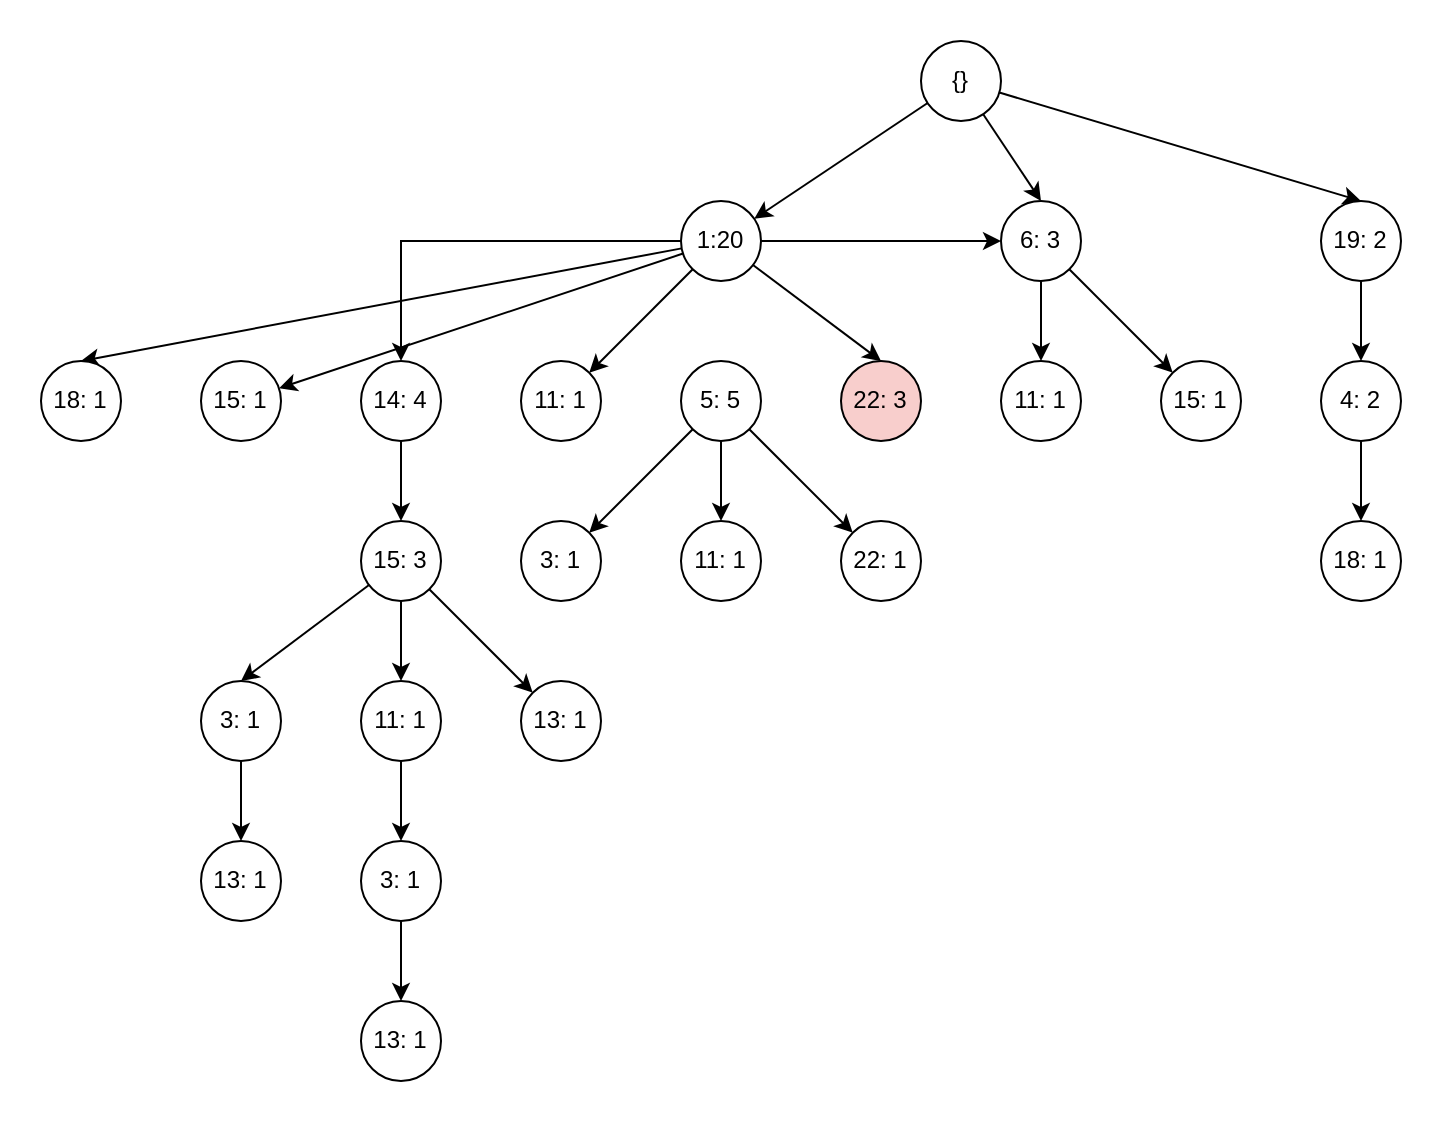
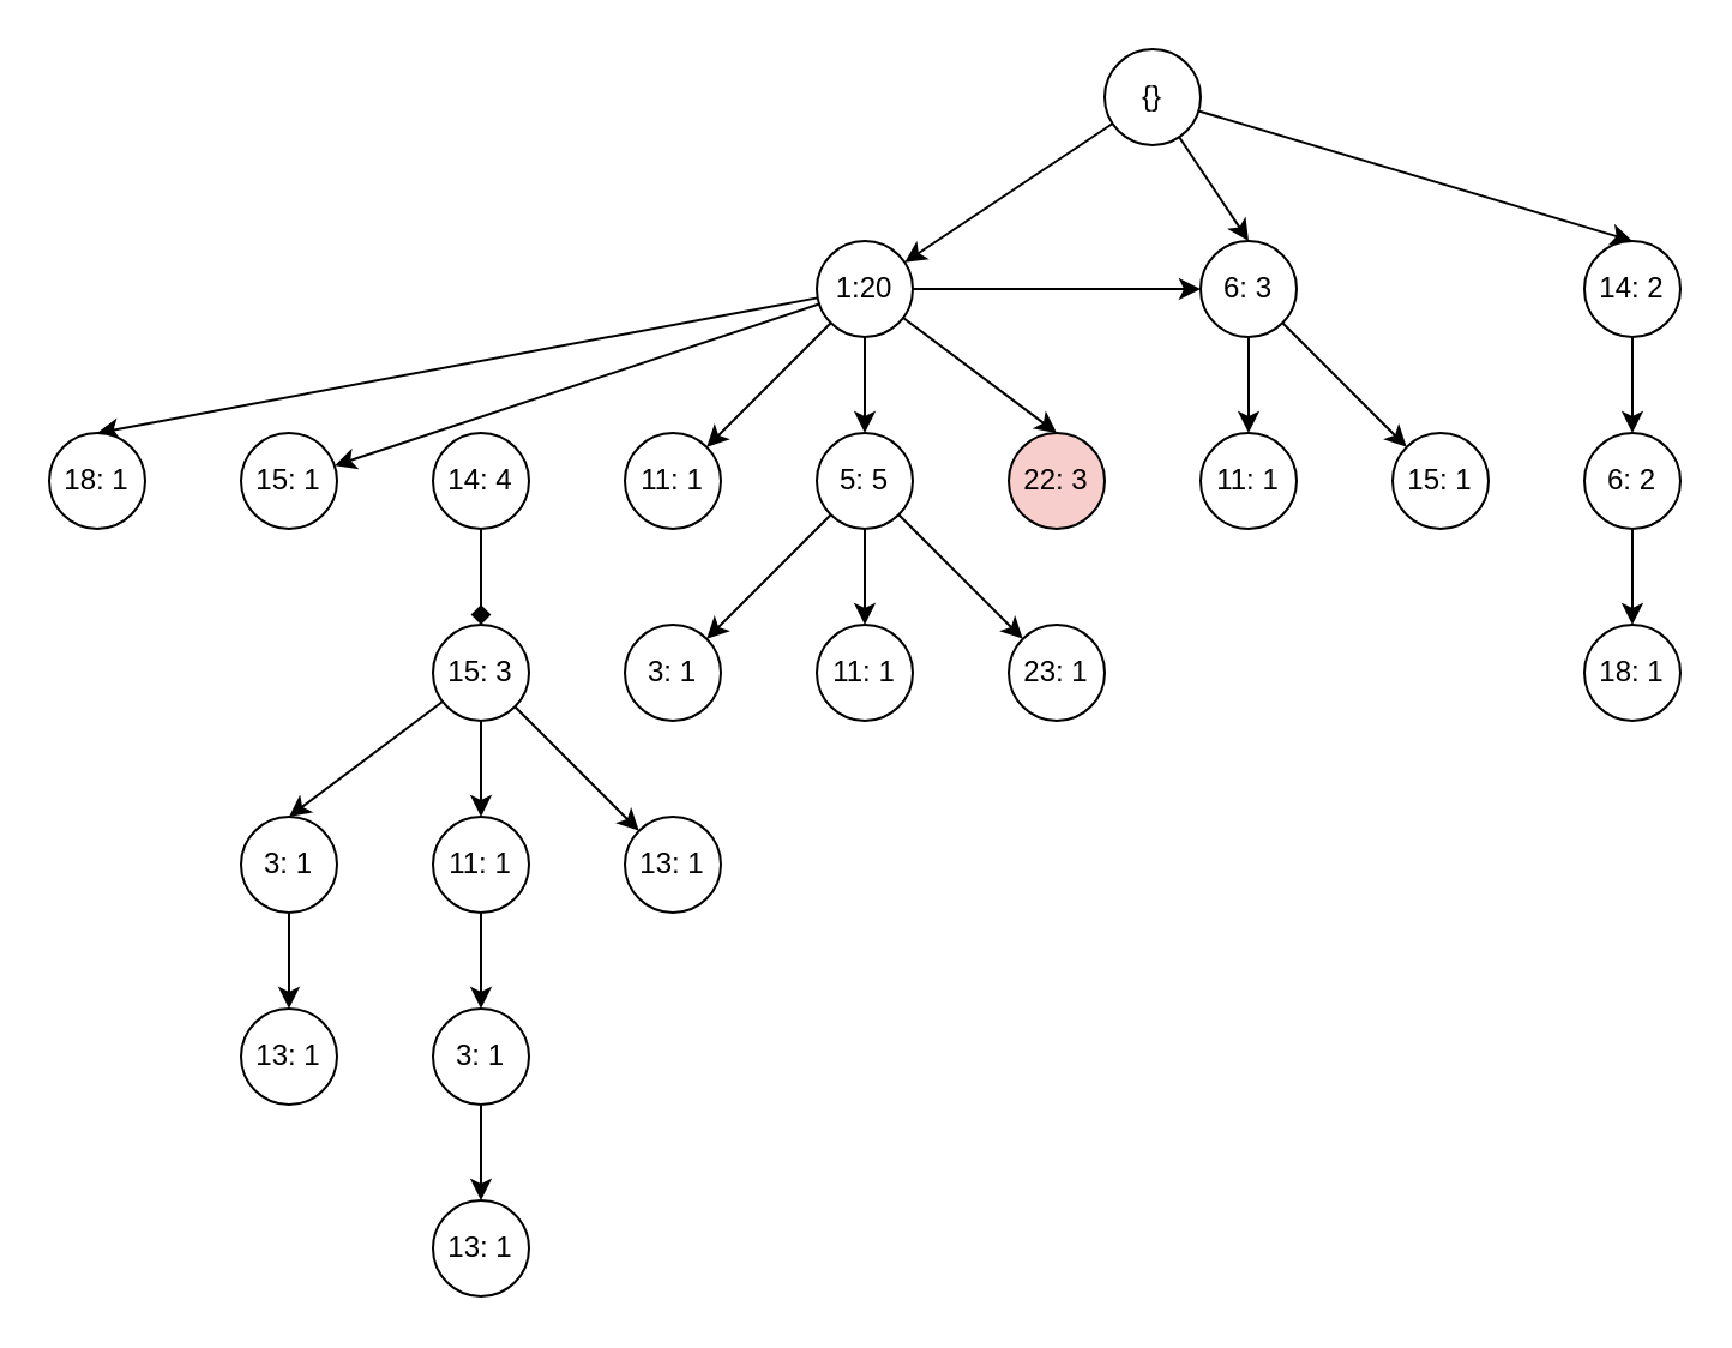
  <mxCell id="0" />
  <mxCell id="1" parent="0" />
  <mxCell id="2" style="rounded=0;orthogonalLoop=1;jettySize=auto;html=1;" edge="1" parent="1" source="5" target="12"><mxGeometry relative="1" as="geometry" /></mxCell>
  <mxCell id="3" style="rounded=0;orthogonalLoop=1;jettySize=auto;html=1;entryX=0.5;entryY=0;entryDx=0;entryDy=0;" edge="1" parent="1" source="5" target="39"><mxGeometry relative="1" as="geometry" /></mxCell>
  <mxCell id="4" style="rounded=0;orthogonalLoop=1;jettySize=auto;html=1;entryX=0.5;entryY=0;entryDx=0;entryDy=0;" edge="1" parent="1" source="5" target="41"><mxGeometry relative="1" as="geometry" /></mxCell>
  <mxCell id="5" value="{}" style="ellipse;whiteSpace=wrap;html=1;aspect=fixed;" vertex="1" parent="1"><mxGeometry x="460" y="20" width="40" height="40" as="geometry" /></mxCell>
- <mxCell id="6" style="edgeStyle=orthogonalEdgeStyle;rounded=0;orthogonalLoop=1;jettySize=auto;html=1;" edge="1" parent="1" source="12" target="20"><mxGeometry relative="1" as="geometry" /></mxCell>
+ <mxCell id="6" style="edgeStyle=orthogonalEdgeStyle;rounded=0;orthogonalLoop=1;jettySize=auto;html=1;" edge="1" parent="1" source="12" target="16"><mxGeometry relative="1" as="geometry" /></mxCell>
  <mxCell id="7" style="rounded=0;orthogonalLoop=1;jettySize=auto;html=1;entryX=1;entryY=0;entryDx=0;entryDy=0;" edge="1" parent="1" source="12" target="18"><mxGeometry relative="1" as="geometry" /></mxCell>
  <mxCell id="8" style="rounded=0;orthogonalLoop=1;jettySize=auto;html=1;" edge="1" parent="1" source="12" target="39"><mxGeometry relative="1" as="geometry" /></mxCell>
  <mxCell id="9" style="rounded=0;orthogonalLoop=1;jettySize=auto;html=1;entryX=0.5;entryY=0;entryDx=0;entryDy=0;" edge="1" parent="1" source="12" target="35"><mxGeometry relative="1" as="geometry" /></mxCell>
  <mxCell id="10" style="rounded=0;orthogonalLoop=1;jettySize=auto;html=1;" edge="1" parent="1" source="12" target="46"><mxGeometry relative="1" as="geometry" /></mxCell>
  <mxCell id="11" style="rounded=0;orthogonalLoop=1;jettySize=auto;html=1;entryX=0.5;entryY=0;entryDx=0;entryDy=0;" edge="1" parent="1" source="12" target="47"><mxGeometry relative="1" as="geometry" /></mxCell>
  <mxCell id="12" value="1:20" style="ellipse;whiteSpace=wrap;html=1;aspect=fixed;" vertex="1" parent="1"><mxGeometry x="340" y="100" width="40" height="40" as="geometry" /></mxCell>
  <mxCell id="13" style="rounded=0;orthogonalLoop=1;jettySize=auto;html=1;" edge="1" parent="1" source="16" target="17"><mxGeometry relative="1" as="geometry" /></mxCell>
  <mxCell id="14" style="rounded=0;orthogonalLoop=1;jettySize=auto;html=1;entryX=0.5;entryY=0;entryDx=0;entryDy=0;" edge="1" parent="1" source="16" target="30"><mxGeometry relative="1" as="geometry"><mxPoint x="400" y="270" as="targetPoint" /></mxGeometry></mxCell>
  <mxCell id="15" style="rounded=0;orthogonalLoop=1;jettySize=auto;html=1;entryX=0;entryY=0;entryDx=0;entryDy=0;" edge="1" parent="1" source="16" target="45"><mxGeometry relative="1" as="geometry" /></mxCell>
  <mxCell id="16" value="5: 5" style="ellipse;whiteSpace=wrap;html=1;aspect=fixed;" vertex="1" parent="1"><mxGeometry x="340" y="180" width="40" height="40" as="geometry" /></mxCell>
  <mxCell id="17" value="3: 1" style="ellipse;whiteSpace=wrap;html=1;aspect=fixed;direction=south;" vertex="1" parent="1"><mxGeometry x="260" y="260" width="40" height="40" as="geometry" /></mxCell>
  <mxCell id="18" value="11: 1" style="ellipse;whiteSpace=wrap;html=1;aspect=fixed;" vertex="1" parent="1"><mxGeometry x="260" y="180" width="40" height="40" as="geometry" /></mxCell>
- <mxCell id="19" style="edgeStyle=orthogonalEdgeStyle;rounded=0;orthogonalLoop=1;jettySize=auto;html=1;entryX=0.5;entryY=0;entryDx=0;entryDy=0;" edge="1" parent="1" source="20" target="24"><mxGeometry relative="1" as="geometry" /></mxCell>
+ <mxCell id="19" style="edgeStyle=orthogonalEdgeStyle;rounded=0;orthogonalLoop=1;jettySize=auto;html=1;entryX=0.5;entryY=0;entryDx=0;entryDy=0;endArrow=diamond;" edge="1" parent="1" source="20" target="24"><mxGeometry relative="1" as="geometry" /></mxCell>
  <mxCell id="20" value="14: 4" style="ellipse;whiteSpace=wrap;html=1;aspect=fixed;" vertex="1" parent="1"><mxGeometry x="180" y="180" width="40" height="40" as="geometry" /></mxCell>
  <mxCell id="21" style="edgeStyle=orthogonalEdgeStyle;rounded=0;orthogonalLoop=1;jettySize=auto;html=1;entryX=0.5;entryY=0;entryDx=0;entryDy=0;" edge="1" parent="1" source="24" target="26"><mxGeometry relative="1" as="geometry" /></mxCell>
  <mxCell id="22" style="rounded=0;orthogonalLoop=1;jettySize=auto;html=1;entryX=0;entryY=0;entryDx=0;entryDy=0;" edge="1" parent="1" source="24" target="31"><mxGeometry relative="1" as="geometry" /></mxCell>
  <mxCell id="23" style="rounded=0;orthogonalLoop=1;jettySize=auto;html=1;entryX=0.5;entryY=0;entryDx=0;entryDy=0;" edge="1" parent="1" source="24" target="34"><mxGeometry relative="1" as="geometry" /></mxCell>
  <mxCell id="24" value="15: 3" style="ellipse;whiteSpace=wrap;html=1;aspect=fixed;" vertex="1" parent="1"><mxGeometry x="180" y="260" width="40" height="40" as="geometry" /></mxCell>
  <mxCell id="25" style="edgeStyle=orthogonalEdgeStyle;rounded=0;orthogonalLoop=1;jettySize=auto;html=1;entryX=0.5;entryY=0;entryDx=0;entryDy=0;" edge="1" parent="1" source="26" target="28"><mxGeometry relative="1" as="geometry" /></mxCell>
  <mxCell id="26" value="11: 1" style="ellipse;whiteSpace=wrap;html=1;aspect=fixed;" vertex="1" parent="1"><mxGeometry x="180" y="340" width="40" height="40" as="geometry" /></mxCell>
  <mxCell id="27" style="edgeStyle=orthogonalEdgeStyle;rounded=0;orthogonalLoop=1;jettySize=auto;html=1;entryX=0.5;entryY=0;entryDx=0;entryDy=0;" edge="1" parent="1" source="28" target="29"><mxGeometry relative="1" as="geometry" /></mxCell>
  <mxCell id="28" value="3: 1" style="ellipse;whiteSpace=wrap;html=1;aspect=fixed;" vertex="1" parent="1"><mxGeometry x="180" y="420" width="40" height="40" as="geometry" /></mxCell>
  <mxCell id="29" value="13: 1" style="ellipse;whiteSpace=wrap;html=1;aspect=fixed;" vertex="1" parent="1"><mxGeometry x="180" y="500" width="40" height="40" as="geometry" /></mxCell>
  <mxCell id="30" value="11: 1" style="ellipse;whiteSpace=wrap;html=1;aspect=fixed;" vertex="1" parent="1"><mxGeometry x="340" y="260" width="40" height="40" as="geometry" /></mxCell>
  <mxCell id="31" value="13: 1" style="ellipse;whiteSpace=wrap;html=1;aspect=fixed;" vertex="1" parent="1"><mxGeometry x="260" y="340" width="40" height="40" as="geometry" /></mxCell>
  <mxCell id="32" value="13: 1" style="ellipse;whiteSpace=wrap;html=1;aspect=fixed;" vertex="1" parent="1"><mxGeometry x="100" y="420" width="40" height="40" as="geometry" /></mxCell>
  <mxCell id="33" style="edgeStyle=orthogonalEdgeStyle;rounded=0;orthogonalLoop=1;jettySize=auto;html=1;entryX=0.5;entryY=0;entryDx=0;entryDy=0;" edge="1" parent="1" source="34" target="32"><mxGeometry relative="1" as="geometry" /></mxCell>
  <mxCell id="34" value="3: 1" style="ellipse;whiteSpace=wrap;html=1;aspect=fixed;" vertex="1" parent="1"><mxGeometry x="100" y="340" width="40" height="40" as="geometry" /></mxCell>
  <mxCell id="35" value="22: 3" style="ellipse;whiteSpace=wrap;html=1;aspect=fixed;fillColor=#f8cecc;" vertex="1" parent="1"><mxGeometry x="420" y="180" width="40" height="40" as="geometry" /></mxCell>
  <mxCell id="36" value="11: 1" style="ellipse;whiteSpace=wrap;html=1;aspect=fixed;" vertex="1" parent="1"><mxGeometry x="500" y="180" width="40" height="40" as="geometry" /></mxCell>
  <mxCell id="37" style="edgeStyle=orthogonalEdgeStyle;rounded=0;orthogonalLoop=1;jettySize=auto;html=1;" edge="1" parent="1" source="39" target="36"><mxGeometry relative="1" as="geometry" /></mxCell>
  <mxCell id="38" style="rounded=0;orthogonalLoop=1;jettySize=auto;html=1;" edge="1" parent="1" source="39" target="48"><mxGeometry relative="1" as="geometry" /></mxCell>
  <mxCell id="39" value="6: 3" style="ellipse;whiteSpace=wrap;html=1;aspect=fixed;" vertex="1" parent="1"><mxGeometry x="500" y="100" width="40" height="40" as="geometry" /></mxCell>
  <mxCell id="40" style="edgeStyle=orthogonalEdgeStyle;rounded=0;orthogonalLoop=1;jettySize=auto;html=1;" edge="1" parent="1" source="41" target="43"><mxGeometry relative="1" as="geometry" /></mxCell>
- <mxCell id="41" value="19: 2" style="ellipse;whiteSpace=wrap;html=1;aspect=fixed;" vertex="1" parent="1"><mxGeometry x="660" y="100" width="40" height="40" as="geometry" /></mxCell>
+ <mxCell id="41" value="14: 2" style="ellipse;whiteSpace=wrap;html=1;aspect=fixed;" vertex="1" parent="1"><mxGeometry x="660" y="100" width="40" height="40" as="geometry" /></mxCell>
  <mxCell id="42" style="edgeStyle=orthogonalEdgeStyle;rounded=0;orthogonalLoop=1;jettySize=auto;html=1;entryX=0.5;entryY=0;entryDx=0;entryDy=0;" edge="1" parent="1" source="43" target="44"><mxGeometry relative="1" as="geometry" /></mxCell>
- <mxCell id="43" value="4: 2" style="ellipse;whiteSpace=wrap;html=1;aspect=fixed;" vertex="1" parent="1"><mxGeometry x="660" y="180" width="40" height="40" as="geometry" /></mxCell>
+ <mxCell id="43" value="6: 2" style="ellipse;whiteSpace=wrap;html=1;aspect=fixed;" vertex="1" parent="1"><mxGeometry x="660" y="180" width="40" height="40" as="geometry" /></mxCell>
  <mxCell id="44" value="18: 1" style="ellipse;whiteSpace=wrap;html=1;aspect=fixed;" vertex="1" parent="1"><mxGeometry x="660" y="260" width="40" height="40" as="geometry" /></mxCell>
- <mxCell id="45" value="22: 1" style="ellipse;whiteSpace=wrap;html=1;aspect=fixed;" vertex="1" parent="1"><mxGeometry x="420" y="260" width="40" height="40" as="geometry" /></mxCell>
+ <mxCell id="45" value="23: 1" style="ellipse;whiteSpace=wrap;html=1;aspect=fixed;" vertex="1" parent="1"><mxGeometry x="420" y="260" width="40" height="40" as="geometry" /></mxCell>
  <mxCell id="46" value="15: 1" style="ellipse;whiteSpace=wrap;html=1;aspect=fixed;" vertex="1" parent="1"><mxGeometry x="100" y="180" width="40" height="40" as="geometry" /></mxCell>
  <mxCell id="47" value="18: 1" style="ellipse;whiteSpace=wrap;html=1;aspect=fixed;" vertex="1" parent="1"><mxGeometry x="20" y="180" width="40" height="40" as="geometry" /></mxCell>
  <mxCell id="48" value="15: 1" style="ellipse;whiteSpace=wrap;html=1;aspect=fixed;" vertex="1" parent="1"><mxGeometry x="580" y="180" width="40" height="40" as="geometry" /></mxCell>
